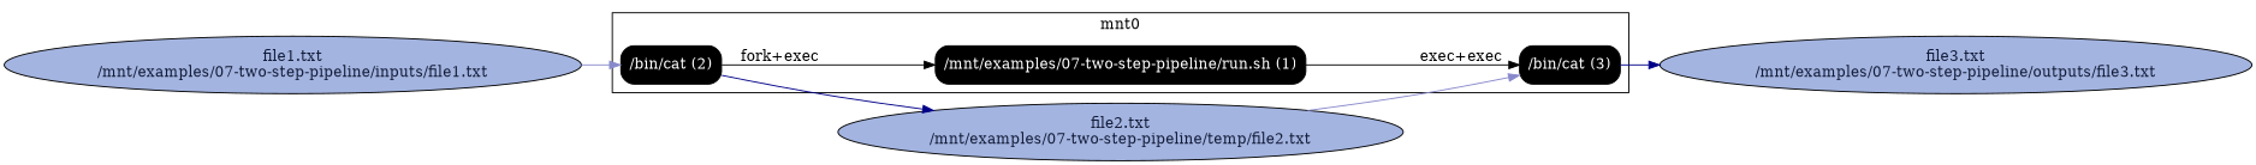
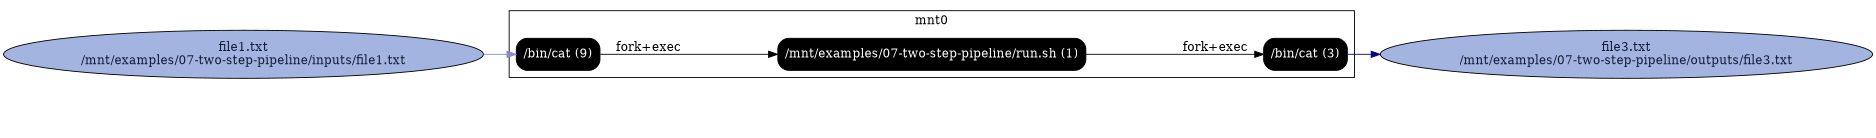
  digraph {
    rankdir=LR
    node [fillcolor=black fontcolor=white shape=box style="filled,rounded"]
    n1 [label="/mnt/examples/07-two-step-pipeline/run.sh (1)"]
-   n2 [label="/bin/cat (2)"]
+   n2 [label="/bin/cat (9)"]
    n3 [label="/bin/cat (3)"]
-   n4 [fillcolor="#A3B4E0" fontcolor="#131C39" label="file2.txt\n/mnt/examples/07-two-step-pipeline/temp/file2.txt" shape=ellipse]
    n5 [fillcolor="#A3B4E0" fontcolor="#131C39" label="file3.txt\n/mnt/examples/07-two-step-pipeline/outputs/file3.txt" shape=ellipse]
    n6 [fillcolor="#A3B4E0" fontcolor="#131C39" label="file1.txt\n/mnt/examples/07-two-step-pipeline/inputs/file1.txt" shape=ellipse]
    subgraph cluster_1 {
      label=mnt0
      n1
      n2
      n3
    }
-   n1 -> n3 [label="exec+exec"]
+   n1 -> n3 [label="fork+exec"]
    n2 -> n1 [label="fork+exec"]
-   n2 -> n4 [color="#000088"]
    n3 -> n5 [color="#000088"]
-   n4 -> n3 [color="#8888CC"]
    n6 -> n2 [color="#8888CC"]
  }
